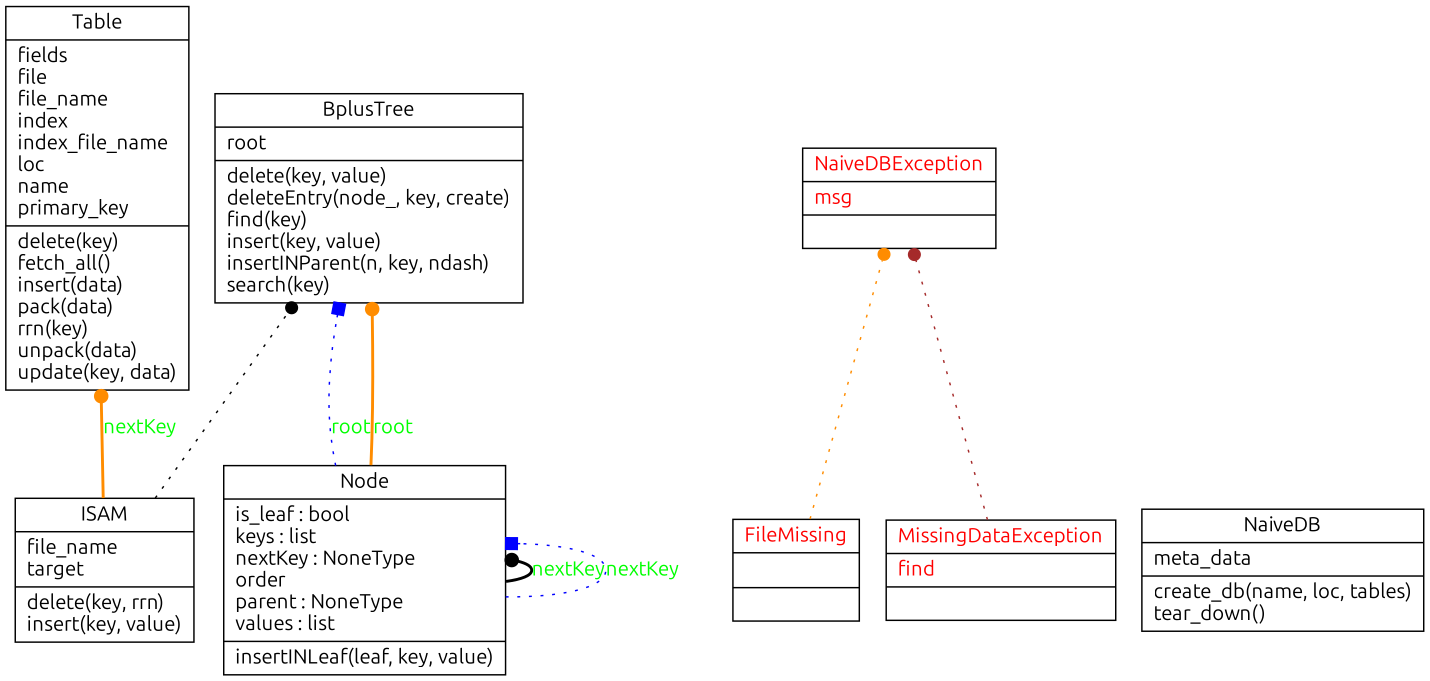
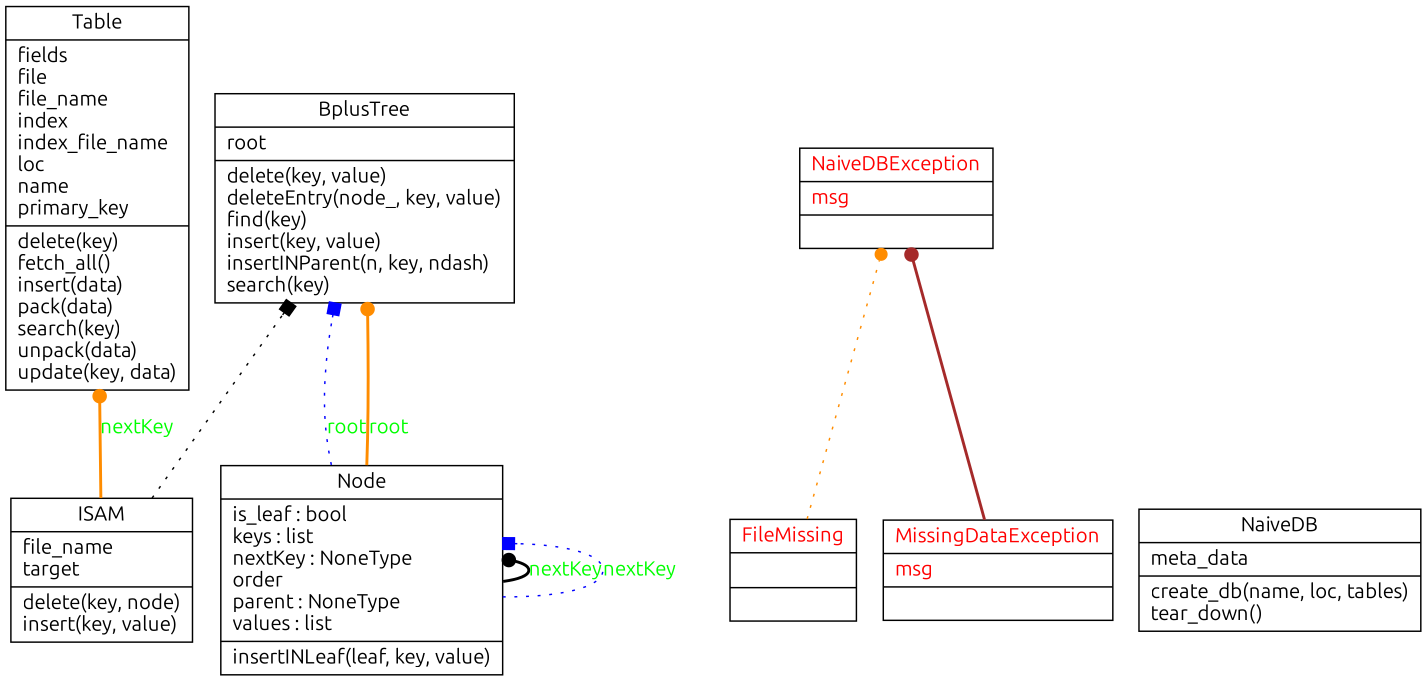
  digraph {
    fontname=Ubuntu
    rankdir=BT
    node [fontname=Ubuntu shape=record]
    edge [arrowhead=dot arrowtail=none color=darkorange fontname=Ubuntu style=dotted fontcolor=green]
-   n1 [label="{BplusTree|root\l|delete(key, value)\ldeleteEntry(node_, key, create)\lfind(key)\linsert(key, value)\linsertINParent(n, key, ndash)\lsearch(key)\l}"]
+   n1 [label="{BplusTree|root\l|delete(key, value)\ldeleteEntry(node_, key, value)\lfind(key)\linsert(key, value)\linsertINParent(n, key, ndash)\lsearch(key)\l}"]
    n2 [fontcolor=red label="{FileMissing|\l|}"]
    n3 [fontcolor=red label="{NaiveDBException|msg\l|}"]
-   n4 [label="{ISAM|file_name\ltarget\l|delete(key, rrn)\linsert(key, value)\l}"]
-   n5 [label="{Table|fields\lfile\lfile_name\lindex\lindex_file_name\lloc\lname\lprimary_key\l|delete(key)\lfetch_all()\linsert(data)\lpack(data)\lrrn(key)\lunpack(data)\lupdate(key, data)\l}"]
-   n6 [fontcolor=red label="{MissingDataException|find\l|}"]
+   n4 [label="{ISAM|file_name\ltarget\l|delete(key, node)\linsert(key, value)\l}"]
+   n5 [label="{Table|fields\lfile\lfile_name\lindex\lindex_file_name\lloc\lname\lprimary_key\l|delete(key)\lfetch_all()\linsert(data)\lpack(data)\lsearch(key)\lunpack(data)\lupdate(key, data)\l}"]
+   n6 [fontcolor=red label="{MissingDataException|msg\l|}"]
    n7 [label="{NaiveDB|meta_data\l|create_db(name, loc, tables)\ltear_down()\l}"]
    n8 [label="{Node|is_leaf : bool\lkeys : list\lnextKey : NoneType\lorder\lparent : NoneType\lvalues : list\l|insertINLeaf(leaf, key, value)\l}"]
    n2 -> n3 [fontcolor=""]
-   n4 -> n1 [color=black fontcolor=""]
+   n4 -> n1 [arrowhead=box color=black fontcolor=""]
    n4 -> n5 [label=nextKey style=bold]
-   n6 -> n3 [color=brown fontcolor=""]
+   n6 -> n3 [color=brown style=bold fontcolor=""]
    n8 -> n1 [arrowhead=box color=blue label=root]
    n8 -> n1 [label=root style=bold]
    n8 -> n8 [color=black label=nextKey style=bold]
    n8 -> n8 [arrowhead=box color=blue label=nextKey]
  }
